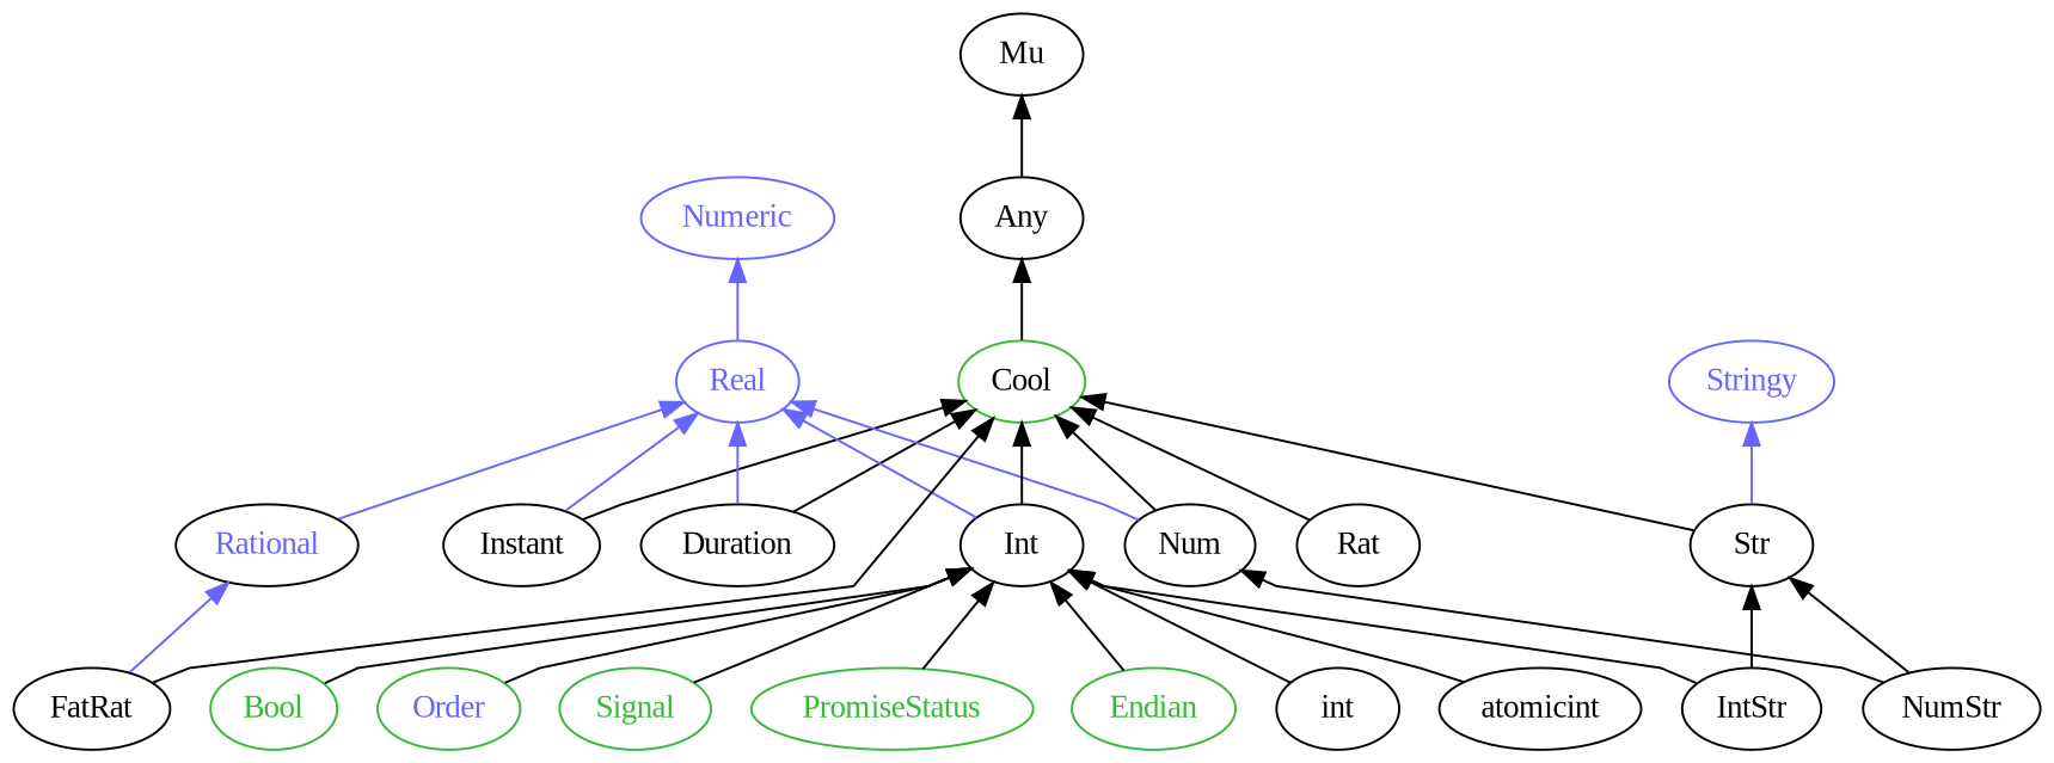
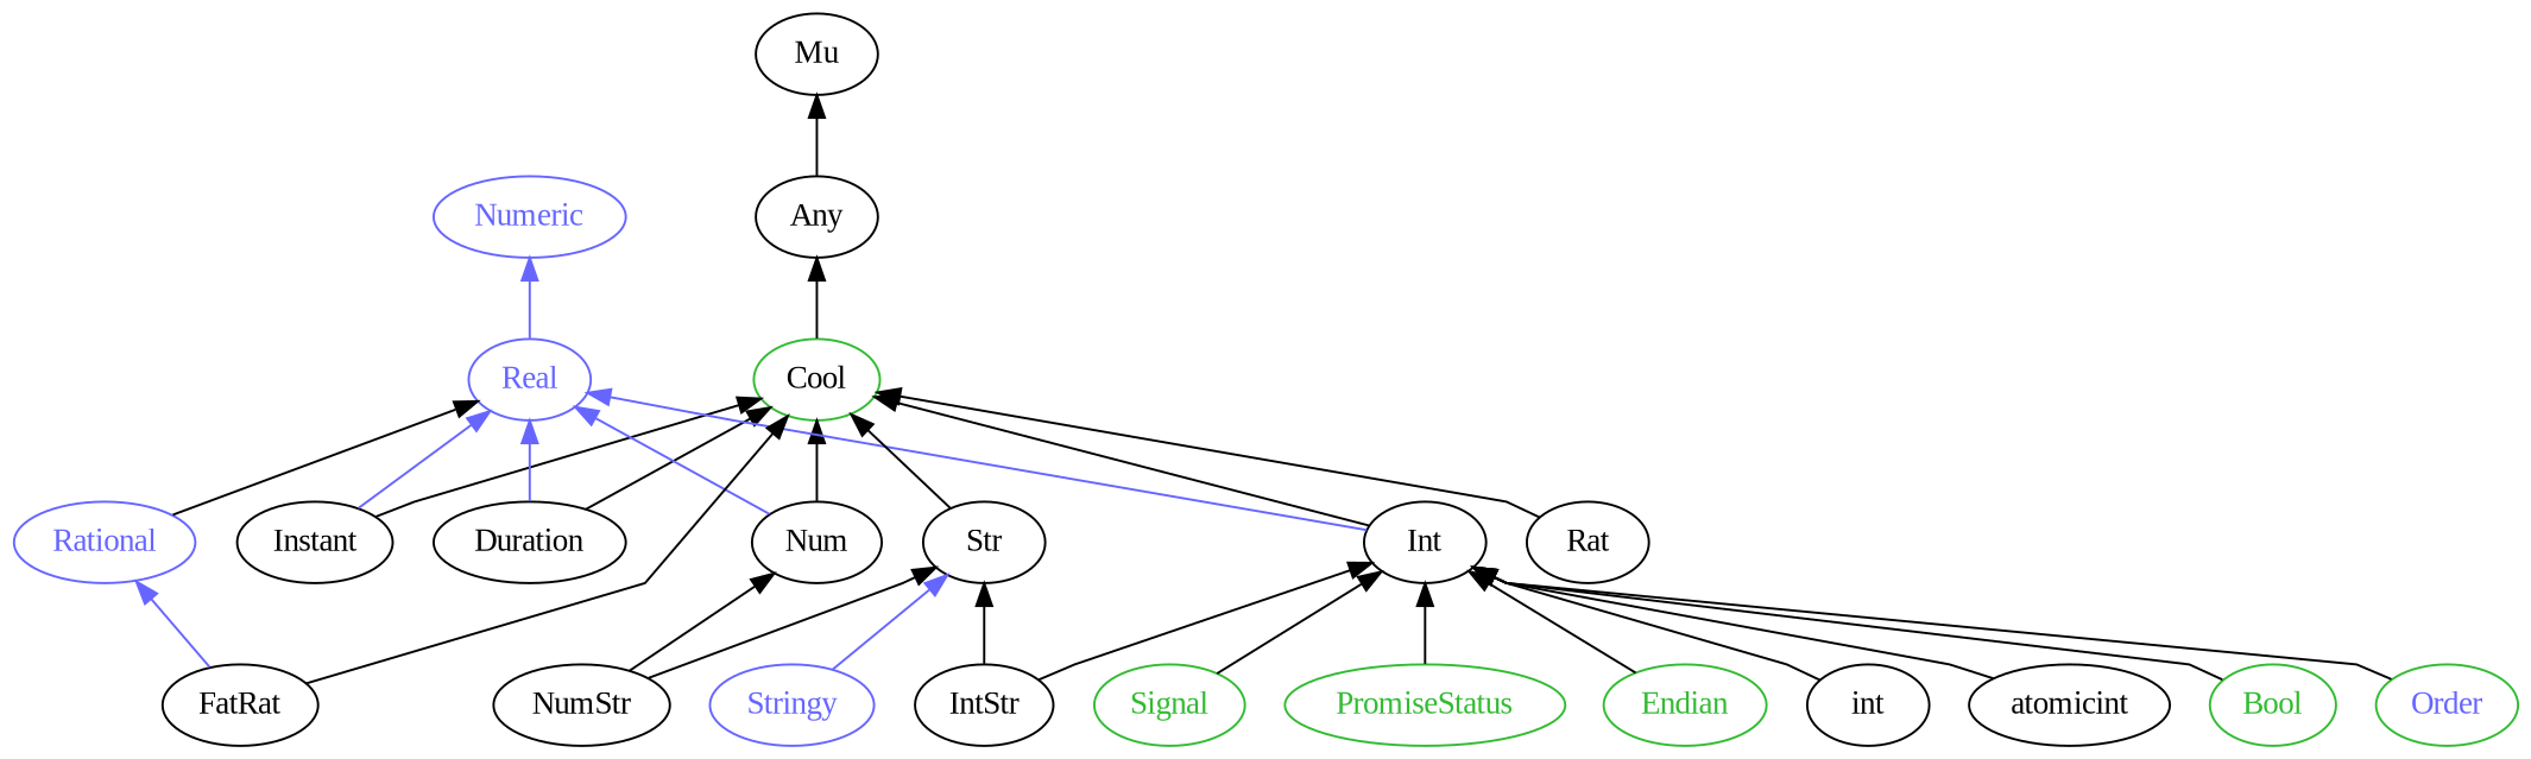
  digraph {
    fontname="Liberation Serif"
    rankdir=BT
    splines=polyline
    node [color="#000000" fontcolor="#000000" fontname="Liberation Serif"]
    edge [color="#000000" fontname="Liberation Serif"]
    Real [color="#6666FF" fontcolor="#6666FF"]
    Numeric [color="#6666FF" fontcolor="#6666FF"]
-   Rational [fontcolor="#6666FF"]
+   Rational [color="#6666FF" fontcolor="#6666FF"]
    Any
    Mu
    Cool [color="#33BB33"]
    Instant
    Duration
    Num
    Int
    Stringy [color="#6666FF" fontcolor="#6666FF"]
    Str
    NumStr
    Signal [color="#33BB33" fontcolor="#33BB33"]
    PromiseStatus [color="#33BB33" fontcolor="#33BB33"]
    Endian [color="#33BB33" fontcolor="#33BB33"]
    int
    atomicint
    Bool [color="#33BB33" fontcolor="#33BB33"]
    IntStr
    Order [color="#33BB33" fontcolor="#6666FF"]
    FatRat
    Rat
    Real -> Numeric [color="#6666FF"]
-   Rational -> Real [color="#6666FF"]
+   Rational -> Real
    Any -> Mu
    Cool -> Any
    Instant -> Real [color="#6666FF"]
    Instant -> Cool
    Duration -> Real [color="#6666FF"]
    Duration -> Cool
    Num -> Real [color="#6666FF"]
    Num -> Cool
    Int -> Real [color="#6666FF"]
    Int -> Cool
    Str -> Cool
-   Str -> Stringy [color="#6666FF"]
+   Stringy -> Str [color="#6666FF"]
    NumStr -> Num
    NumStr -> Str
    Signal -> Int
    PromiseStatus -> Int
    Endian -> Int
    int -> Int
    atomicint -> Int
    Bool -> Int
    IntStr -> Int
    IntStr -> Str
    Order -> Int
    FatRat -> Rational [color="#6666FF"]
    FatRat -> Cool
    Rat -> Cool
  }
